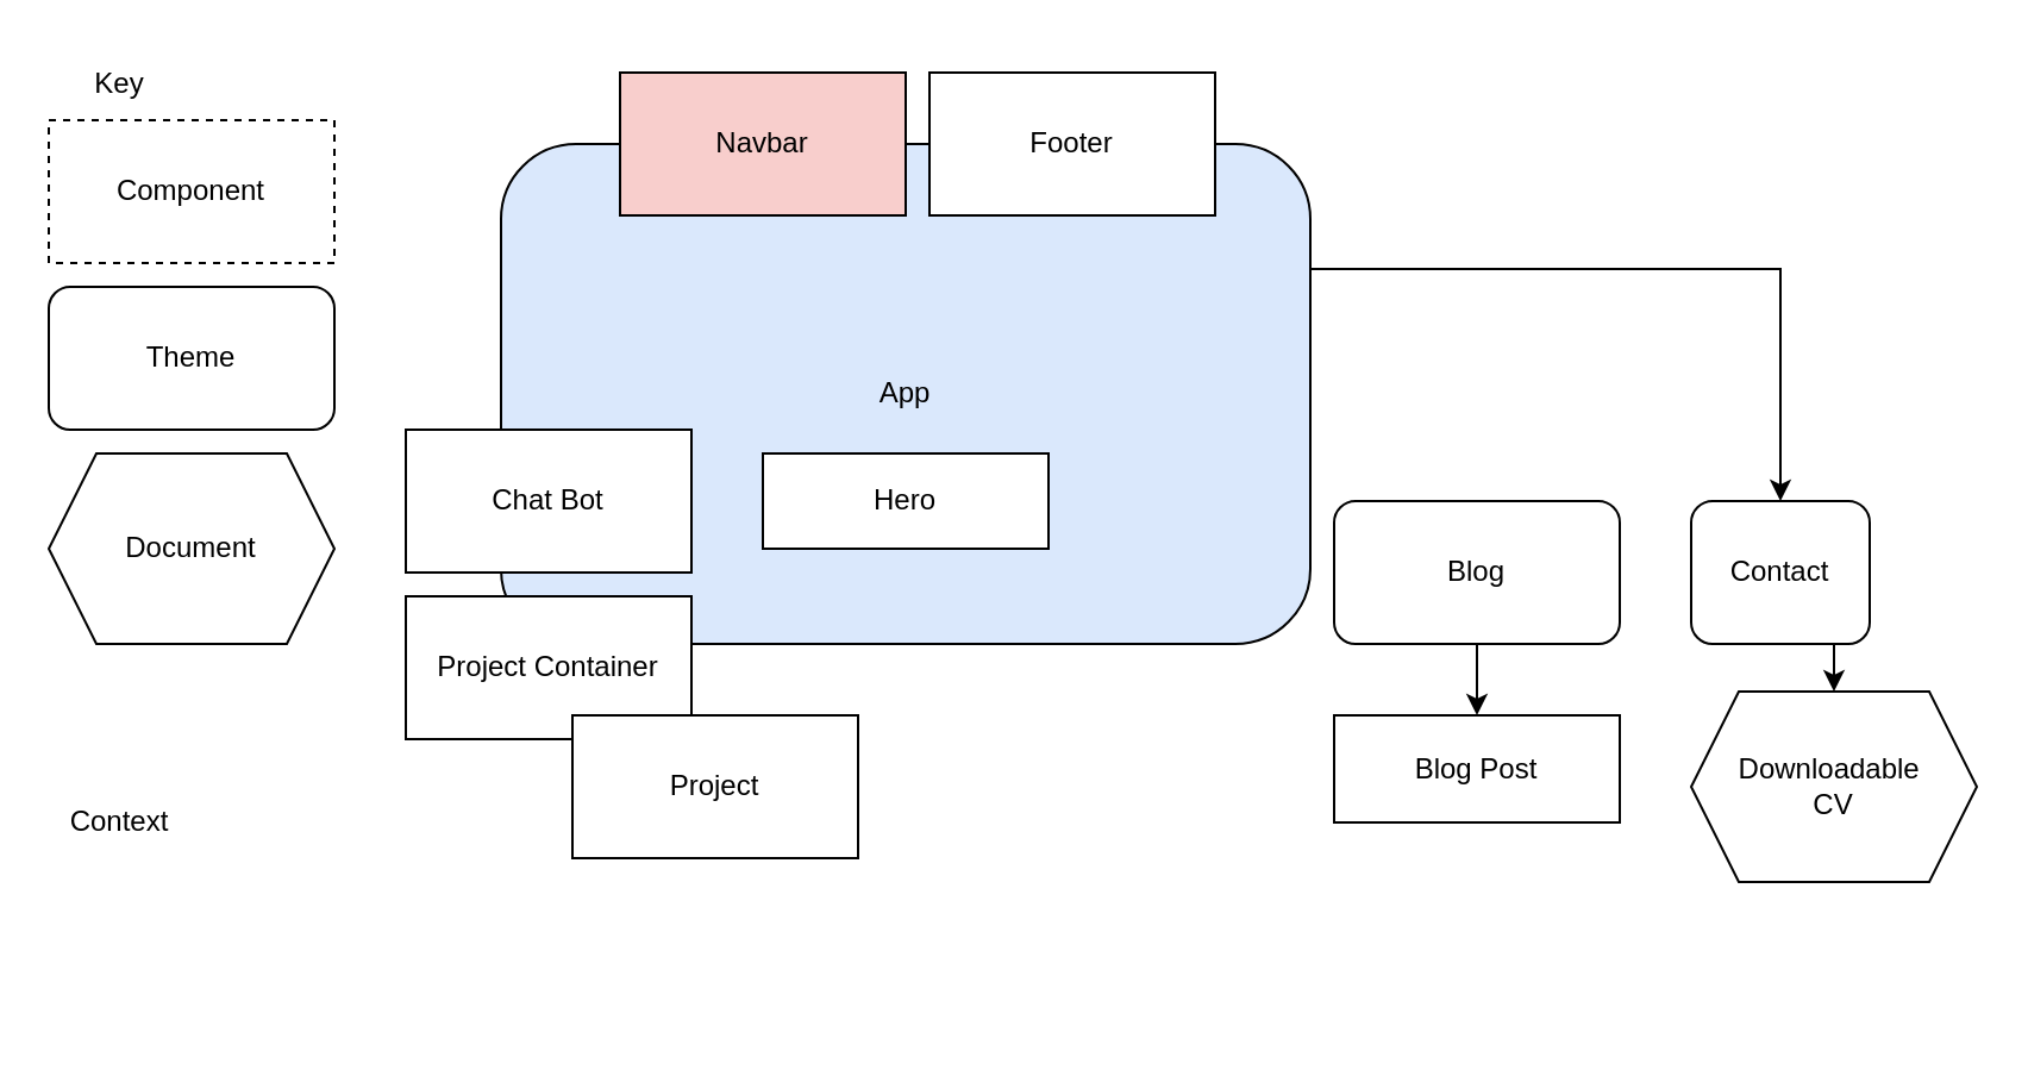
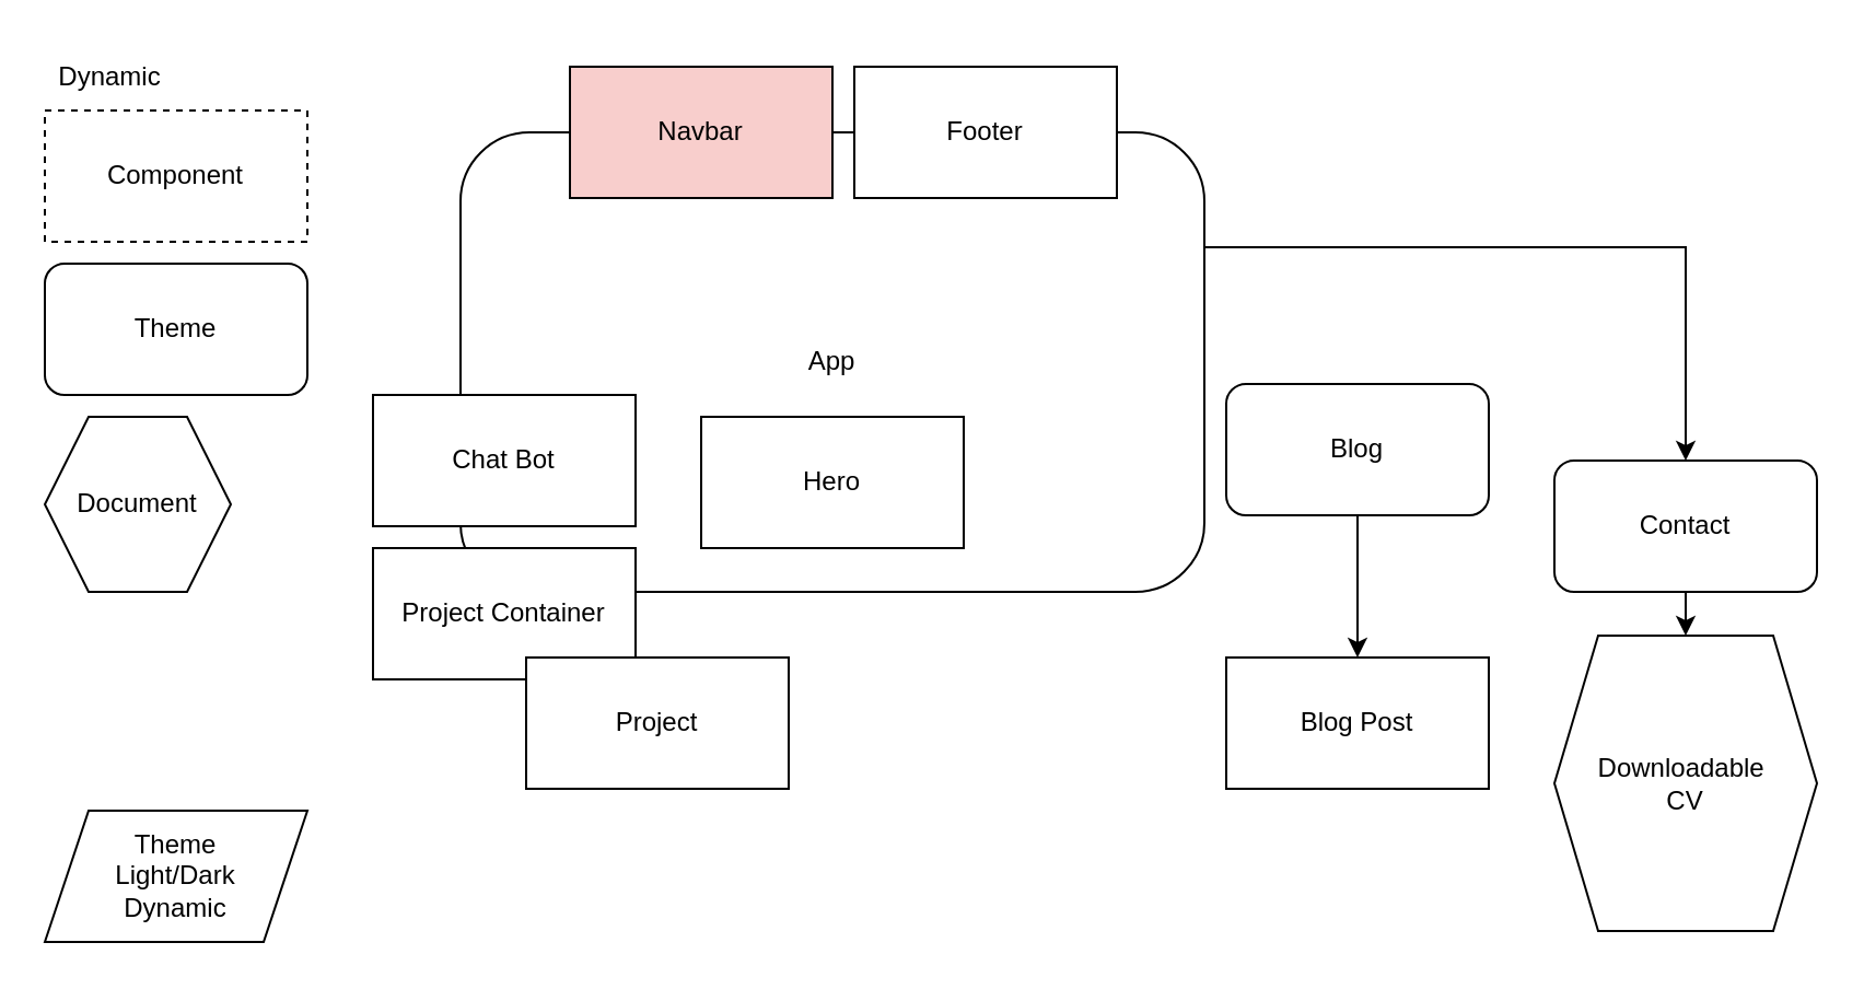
  <mxCell id="0" />
  <mxCell id="1" parent="0" />
  <mxCell id="2" style="edgeStyle=orthogonalEdgeStyle;rounded=0;orthogonalLoop=1;jettySize=auto;html=1;exitX=1;exitY=0.25;exitDx=0;exitDy=0;entryX=0.5;entryY=0;entryDx=0;entryDy=0;" edge="1" parent="1" source="3" target="5"><mxGeometry relative="1" as="geometry" /></mxCell>
- <mxCell id="3" value="App" style="rounded=1;whiteSpace=wrap;html=1;fillColor=#dae8fc;" vertex="1" parent="1"><mxGeometry x="210" y="60" width="340" height="210" as="geometry" /></mxCell>
+ <mxCell id="3" value="App" style="rounded=1;whiteSpace=wrap;html=1;" vertex="1" parent="1"><mxGeometry x="210" y="60" width="340" height="210" as="geometry" /></mxCell>
  <mxCell id="4" style="edgeStyle=orthogonalEdgeStyle;rounded=0;orthogonalLoop=1;jettySize=auto;html=1;exitX=0.5;exitY=1;exitDx=0;exitDy=0;entryX=0.5;entryY=0;entryDx=0;entryDy=0;" edge="1" parent="1" source="5" target="21"><mxGeometry relative="1" as="geometry" /></mxCell>
- <mxCell id="5" value="Contact" style="rounded=1;whiteSpace=wrap;html=1;" vertex="1" parent="1"><mxGeometry x="710" y="210" width="75" height="60" as="geometry" /></mxCell>
+ <mxCell id="5" value="Contact" style="rounded=1;whiteSpace=wrap;html=1;" vertex="1" parent="1"><mxGeometry x="710" y="210" width="120" height="60" as="geometry" /></mxCell>
  <mxCell id="6" style="edgeStyle=orthogonalEdgeStyle;rounded=0;orthogonalLoop=1;jettySize=auto;html=1;exitX=0.5;exitY=1;exitDx=0;exitDy=0;entryX=0.5;entryY=0;entryDx=0;entryDy=0;" edge="1" parent="1" source="7" target="8"><mxGeometry relative="1" as="geometry" /></mxCell>
- <mxCell id="7" value="Blog" style="rounded=1;whiteSpace=wrap;html=1;" vertex="1" parent="1"><mxGeometry x="560" y="210" width="120" height="60" as="geometry" /></mxCell>
- <mxCell id="8" value="Blog Post" style="rounded=0;whiteSpace=wrap;html=1;" vertex="1" parent="1"><mxGeometry x="560" y="300" width="120" height="45" as="geometry" /></mxCell>
+ <mxCell id="7" value="Blog" style="rounded=1;whiteSpace=wrap;html=1;" vertex="1" parent="1"><mxGeometry x="560" y="175" width="120" height="60" as="geometry" /></mxCell>
+ <mxCell id="8" value="Blog Post" style="rounded=0;whiteSpace=wrap;html=1;" vertex="1" parent="1"><mxGeometry x="560" y="300" width="120" height="60" as="geometry" /></mxCell>
  <mxCell id="9" value="Project Container" style="rounded=0;whiteSpace=wrap;html=1;" vertex="1" parent="1"><mxGeometry x="170" y="250" width="120" height="60" as="geometry" /></mxCell>
  <mxCell id="10" value="Project" style="rounded=0;whiteSpace=wrap;html=1;" vertex="1" parent="1"><mxGeometry x="240" y="300" width="120" height="60" as="geometry" /></mxCell>
  <mxCell id="11" value="Navbar" style="rounded=0;whiteSpace=wrap;html=1;fillColor=#f8cecc;" vertex="1" parent="1"><mxGeometry x="260" y="30" width="120" height="60" as="geometry" /></mxCell>
  <mxCell id="12" value="Footer" style="rounded=0;whiteSpace=wrap;html=1;" vertex="1" parent="1"><mxGeometry x="390" y="30" width="120" height="60" as="geometry" /></mxCell>
- <mxCell id="13" value="Hero" style="rounded=0;whiteSpace=wrap;html=1;" vertex="1" parent="1"><mxGeometry x="320" y="190" width="120" height="40" as="geometry" /></mxCell>
+ <mxCell id="13" value="Hero" style="rounded=0;whiteSpace=wrap;html=1;" vertex="1" parent="1"><mxGeometry x="320" y="190" width="120" height="60" as="geometry" /></mxCell>
  <mxCell id="14" value="Chat Bot" style="rounded=0;whiteSpace=wrap;html=1;" vertex="1" parent="1"><mxGeometry x="170" y="180" width="120" height="60" as="geometry" /></mxCell>
- <mxCell id="15" value="Key" style="text;html=1;align=center;verticalAlign=middle;whiteSpace=wrap;rounded=0;" vertex="1" parent="1"><mxGeometry x="20" y="20" width="60" height="30" as="geometry" /></mxCell>
+ <mxCell id="15" value="Dynamic" style="text;html=1;align=center;verticalAlign=middle;whiteSpace=wrap;rounded=0;" vertex="1" parent="1"><mxGeometry x="20" y="20" width="60" height="30" as="geometry" /></mxCell>
  <mxCell id="16" value="Component" style="rounded=0;whiteSpace=wrap;html=1;dashed=1;" vertex="1" parent="1"><mxGeometry x="20" y="50" width="120" height="60" as="geometry" /></mxCell>
  <mxCell id="17" value="Theme" style="rounded=1;whiteSpace=wrap;html=1;" vertex="1" parent="1"><mxGeometry x="20" y="120" width="120" height="60" as="geometry" /></mxCell>
- <mxCell id="18" value="Context" style="text;html=1;align=center;verticalAlign=middle;whiteSpace=wrap;rounded=0;" vertex="1" parent="1"><mxGeometry x="20" y="330" width="60" height="30" as="geometry" /></mxCell>
- <mxCell id="20" value="Document" style="shape=hexagon;perimeter=hexagonPerimeter2;whiteSpace=wrap;html=1;fixedSize=1;" vertex="1" parent="1"><mxGeometry x="20" y="190" width="120" height="80" as="geometry" /></mxCell>
- <mxCell id="21" value="Downloadable&amp;nbsp;&lt;div&gt;CV&lt;/div&gt;" style="shape=hexagon;perimeter=hexagonPerimeter2;whiteSpace=wrap;html=1;fixedSize=1;" vertex="1" parent="1"><mxGeometry x="710" y="290" width="120" height="80" as="geometry" /></mxCell>
+ <mxCell id="19" value="Theme&lt;div&gt;Light/Dark&lt;/div&gt;&lt;div&gt;Dynamic&lt;/div&gt;" style="shape=parallelogram;perimeter=parallelogramPerimeter;whiteSpace=wrap;html=1;fixedSize=1;" vertex="1" parent="1"><mxGeometry x="20" y="370" width="120" height="60" as="geometry" /></mxCell>
+ <mxCell id="20" value="Document" style="shape=hexagon;perimeter=hexagonPerimeter2;whiteSpace=wrap;html=1;fixedSize=1;" vertex="1" parent="1"><mxGeometry x="20" y="190" width="85" height="80" as="geometry" /></mxCell>
+ <mxCell id="21" value="Downloadable&amp;nbsp;&lt;div&gt;CV&lt;/div&gt;" style="shape=hexagon;perimeter=hexagonPerimeter2;whiteSpace=wrap;html=1;fixedSize=1;" vertex="1" parent="1"><mxGeometry x="710" y="290" width="120" height="135" as="geometry" /></mxCell>
